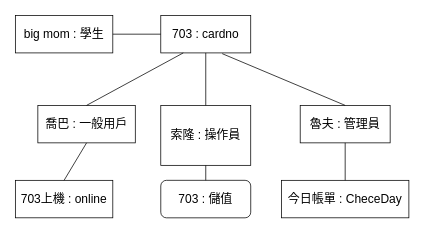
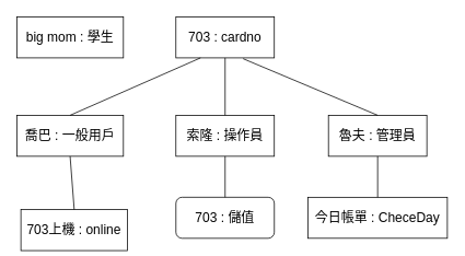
  <mxCell id="0" />
  <mxCell id="1" parent="0" />
  <mxCell id="2" value="big mom : 學生" style="html=1;whiteSpace=wrap;fontSize=16;" vertex="1" parent="1"><mxGeometry x="20" y="20" width="130" height="50" as="geometry" /></mxCell>
  <mxCell id="3" value="703 : cardno" style="html=1;whiteSpace=wrap;fontSize=16;" vertex="1" parent="1"><mxGeometry x="214" y="20" width="120" height="50" as="geometry" /></mxCell>
- <mxCell id="4" value="喬巴 : 一般用戶" style="html=1;whiteSpace=wrap;fontSize=16;" vertex="1" parent="1"><mxGeometry x="50" y="140" width="130" height="50" as="geometry" /></mxCell>
- <mxCell id="5" value="索隆 : 操作員" style="html=1;whiteSpace=wrap;fontSize=16;" vertex="1" parent="1"><mxGeometry x="214" y="140" width="120" height="80" as="geometry" /></mxCell>
+ <mxCell id="4" value="喬巴 : 一般用戶" style="html=1;whiteSpace=wrap;fontSize=16;" vertex="1" parent="1"><mxGeometry x="20" y="140" width="130" height="50" as="geometry" /></mxCell>
+ <mxCell id="5" value="索隆 : 操作員" style="html=1;whiteSpace=wrap;fontSize=16;" vertex="1" parent="1"><mxGeometry x="214" y="140" width="120" height="50" as="geometry" /></mxCell>
  <mxCell id="6" value="魯夫 : 管理員" style="html=1;whiteSpace=wrap;fontSize=16;" vertex="1" parent="1"><mxGeometry x="400" y="140" width="120" height="50" as="geometry" /></mxCell>
- <mxCell id="7" value="703上機 : online" style="html=1;whiteSpace=wrap;fontSize=16;" vertex="1" parent="1"><mxGeometry x="20" y="240" width="130" height="50" as="geometry" /></mxCell>
+ <mxCell id="7" value="703上機 : online" style="html=1;whiteSpace=wrap;fontSize=16;" vertex="1" parent="1"><mxGeometry x="25" y="255" width="130" height="50" as="geometry" /></mxCell>
  <mxCell id="8" value="703 : 儲值" style="html=1;whiteSpace=wrap;fontSize=16;rounded=1;" vertex="1" parent="1"><mxGeometry x="214" y="240" width="120" height="50" as="geometry" /></mxCell>
  <mxCell id="9" value="今日帳單 : CheceDay" style="html=1;whiteSpace=wrap;fontSize=16;" vertex="1" parent="1"><mxGeometry x="375" y="240" width="170" height="50" as="geometry" /></mxCell>
- <mxCell id="10" value="" style="endArrow=none;html=1;rounded=0;entryX=0;entryY=0.5;entryDx=0;entryDy=0;exitX=1;exitY=0.5;exitDx=0;exitDy=0;" edge="1" parent="1" source="2" target="3"><mxGeometry width="50" height="50" relative="1" as="geometry"><mxPoint x="250" y="270" as="sourcePoint" /><mxPoint x="300" y="220" as="targetPoint" /></mxGeometry></mxCell>
  <mxCell id="11" value="" style="endArrow=none;html=1;rounded=0;entryX=0.25;entryY=1;entryDx=0;entryDy=0;exitX=0.5;exitY=0;exitDx=0;exitDy=0;" edge="1" parent="1" source="4" target="3"><mxGeometry width="50" height="50" relative="1" as="geometry"><mxPoint x="120" y="65" as="sourcePoint" /><mxPoint x="180" y="65" as="targetPoint" /></mxGeometry></mxCell>
  <mxCell id="12" value="" style="endArrow=none;html=1;rounded=0;exitX=0.5;exitY=0;exitDx=0;exitDy=0;entryX=0.5;entryY=1;entryDx=0;entryDy=0;" edge="1" parent="1" source="5" target="3"><mxGeometry width="50" height="50" relative="1" as="geometry"><mxPoint x="85" y="150" as="sourcePoint" /><mxPoint x="230" y="90" as="targetPoint" /></mxGeometry></mxCell>
  <mxCell id="13" value="" style="endArrow=none;html=1;rounded=0;exitX=0.5;exitY=0;exitDx=0;exitDy=0;entryX=0.683;entryY=1.02;entryDx=0;entryDy=0;entryPerimeter=0;" edge="1" parent="1" source="6" target="3"><mxGeometry width="50" height="50" relative="1" as="geometry"><mxPoint x="240" y="150" as="sourcePoint" /><mxPoint x="240" y="90" as="targetPoint" /></mxGeometry></mxCell>
  <mxCell id="14" value="" style="endArrow=none;html=1;rounded=0;entryX=0.5;entryY=1;entryDx=0;entryDy=0;exitX=0.5;exitY=0;exitDx=0;exitDy=0;" edge="1" parent="1" source="7" target="4"><mxGeometry width="50" height="50" relative="1" as="geometry"><mxPoint x="85" y="150" as="sourcePoint" /><mxPoint x="210" y="90" as="targetPoint" /></mxGeometry></mxCell>
  <mxCell id="15" value="" style="endArrow=none;html=1;rounded=0;entryX=0.5;entryY=1;entryDx=0;entryDy=0;exitX=0.5;exitY=0;exitDx=0;exitDy=0;" edge="1" parent="1" source="8" target="5"><mxGeometry width="50" height="50" relative="1" as="geometry"><mxPoint x="75" y="240" as="sourcePoint" /><mxPoint x="85" y="200" as="targetPoint" /></mxGeometry></mxCell>
  <mxCell id="16" value="" style="endArrow=none;html=1;rounded=0;entryX=0.5;entryY=1;entryDx=0;entryDy=0;exitX=0.5;exitY=0;exitDx=0;exitDy=0;" edge="1" parent="1" source="9" target="6"><mxGeometry width="50" height="50" relative="1" as="geometry"><mxPoint x="235" y="240" as="sourcePoint" /><mxPoint x="240" y="200" as="targetPoint" /></mxGeometry></mxCell>
